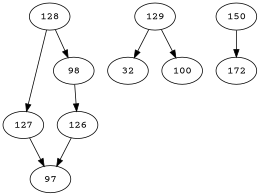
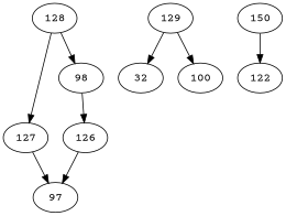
  digraph {
    fontname="Courier Prime"
    node [fontname="Courier Prime"]
    edge [fontname="Courier Prime"]
    126
    97
    127
    128
    98
    129
    32
    100
    n9 [label=150]
-   122 [label=172]
+   122
    126 -> 97
    127 -> 97
    128 -> 127
    128 -> 98
    98 -> 126
    129 -> 32
    129 -> 100
    n9 -> 122
  }
